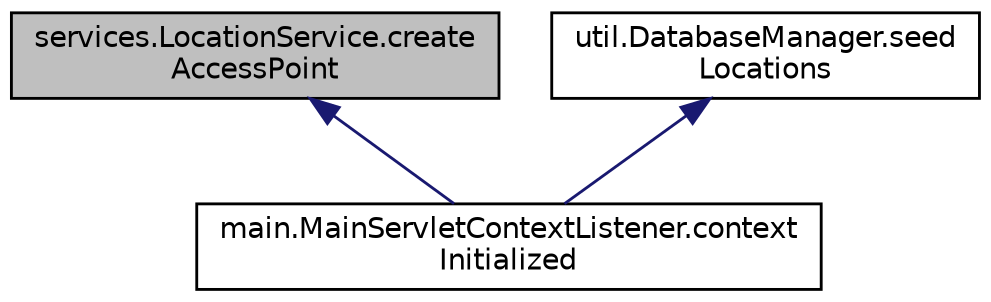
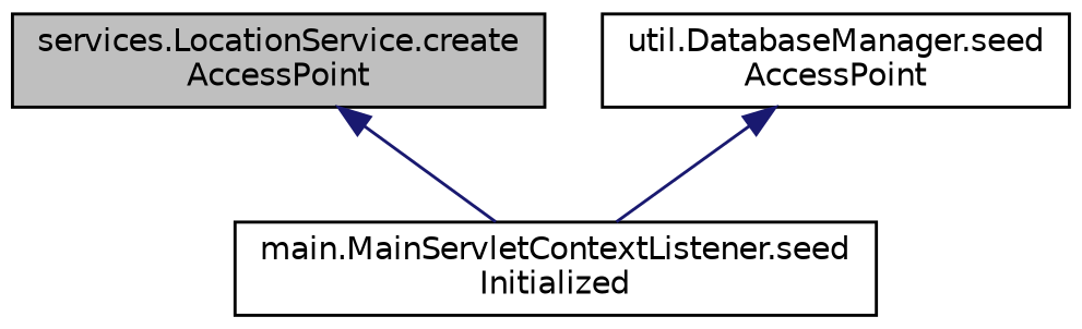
  digraph {
    rankdir=TB
    node [color=black fillcolor=white fontname=Helvetica fontsize=10 shape=record style=filled]
    edge [color=midnightblue dir=back fontname=Helvetica fontsize=10 labelfontname=Helvetica labelfontsize=10 style=solid]
    n1 [fillcolor=grey75 fontcolor=black height=0.2 label="services.LocationService.create\lAccessPoint" width=0.4]
-   n2 [height=0.2 label="main.MainServletContextListener.context\lInitialized" width=0.4]
-   n3 [height=0.2 label="util.DatabaseManager.seed\lLocations" width=0.4]
+   n2 [height=0.2 label="main.MainServletContextListener.seed\lInitialized" width=0.4]
+   n3 [height=0.2 label="util.DatabaseManager.seed\lAccessPoint" width=0.4]
    n1 -> n2
    n3 -> n2
  }
